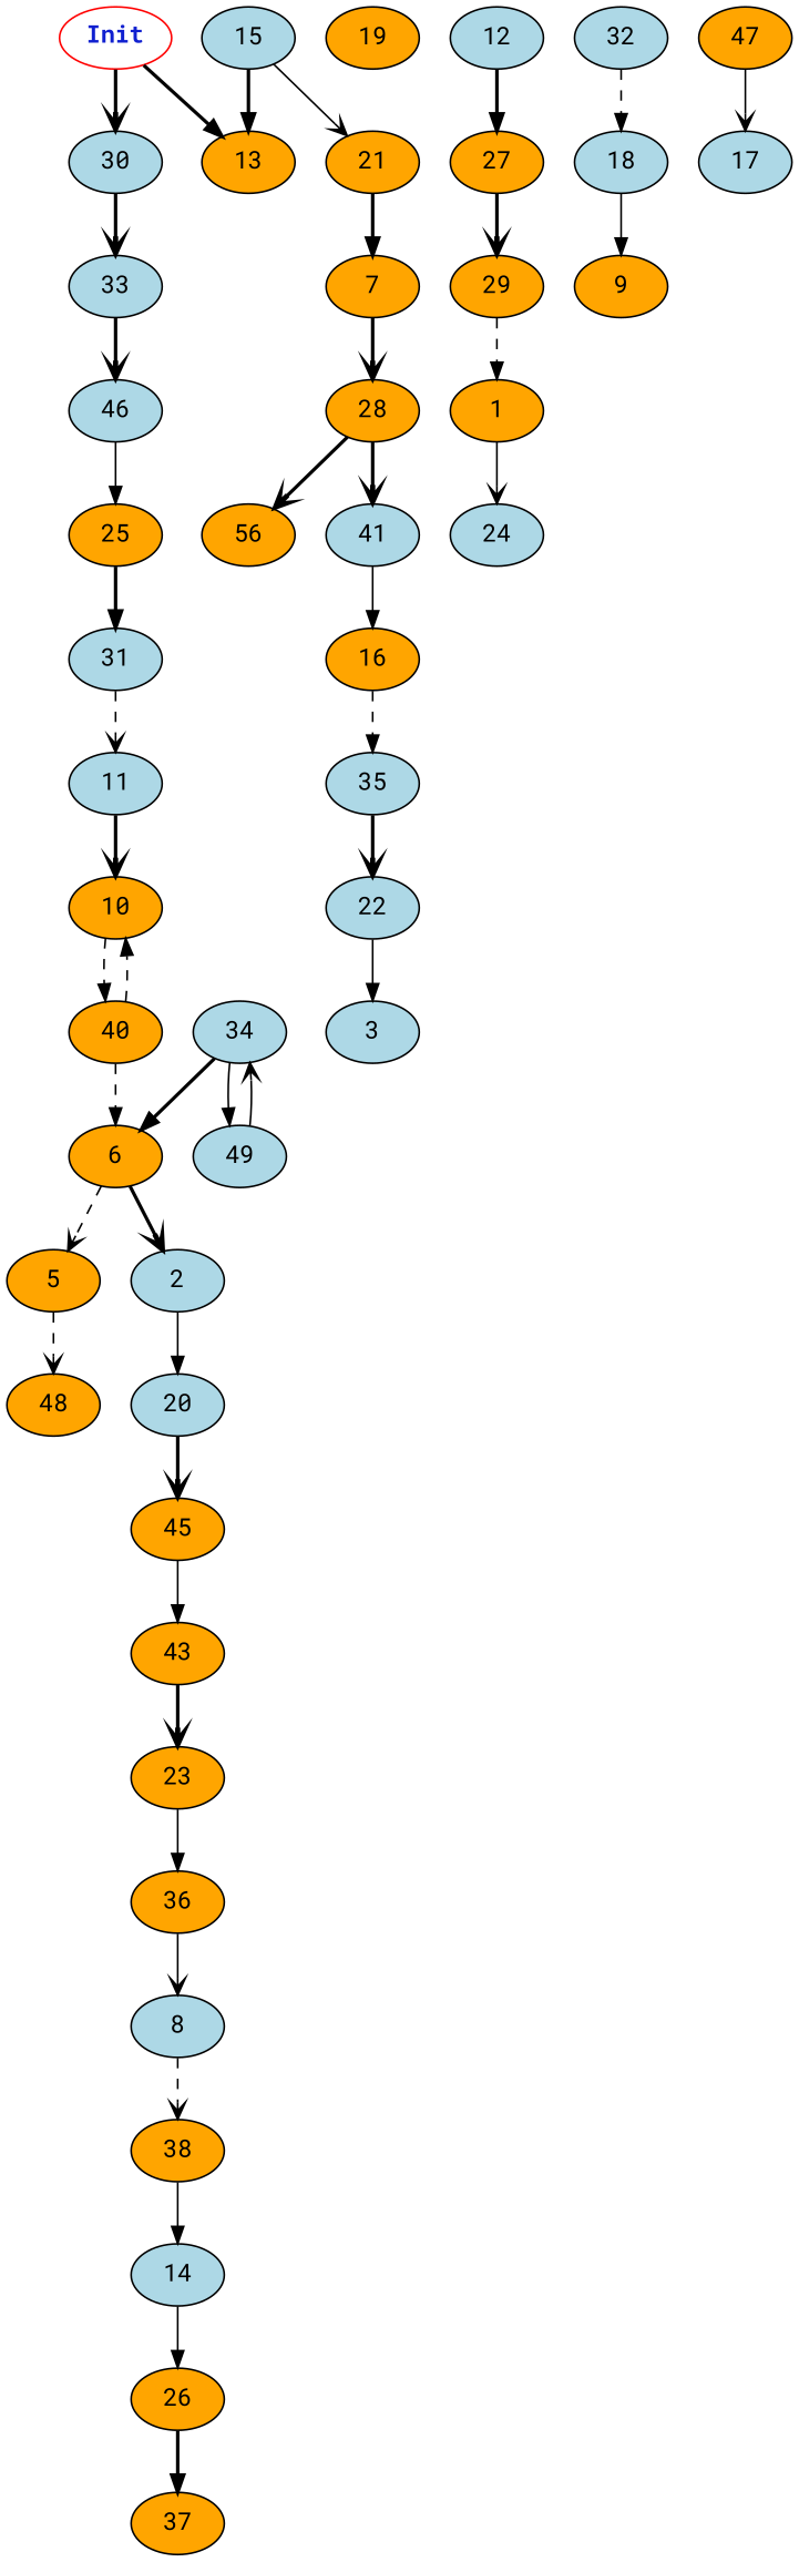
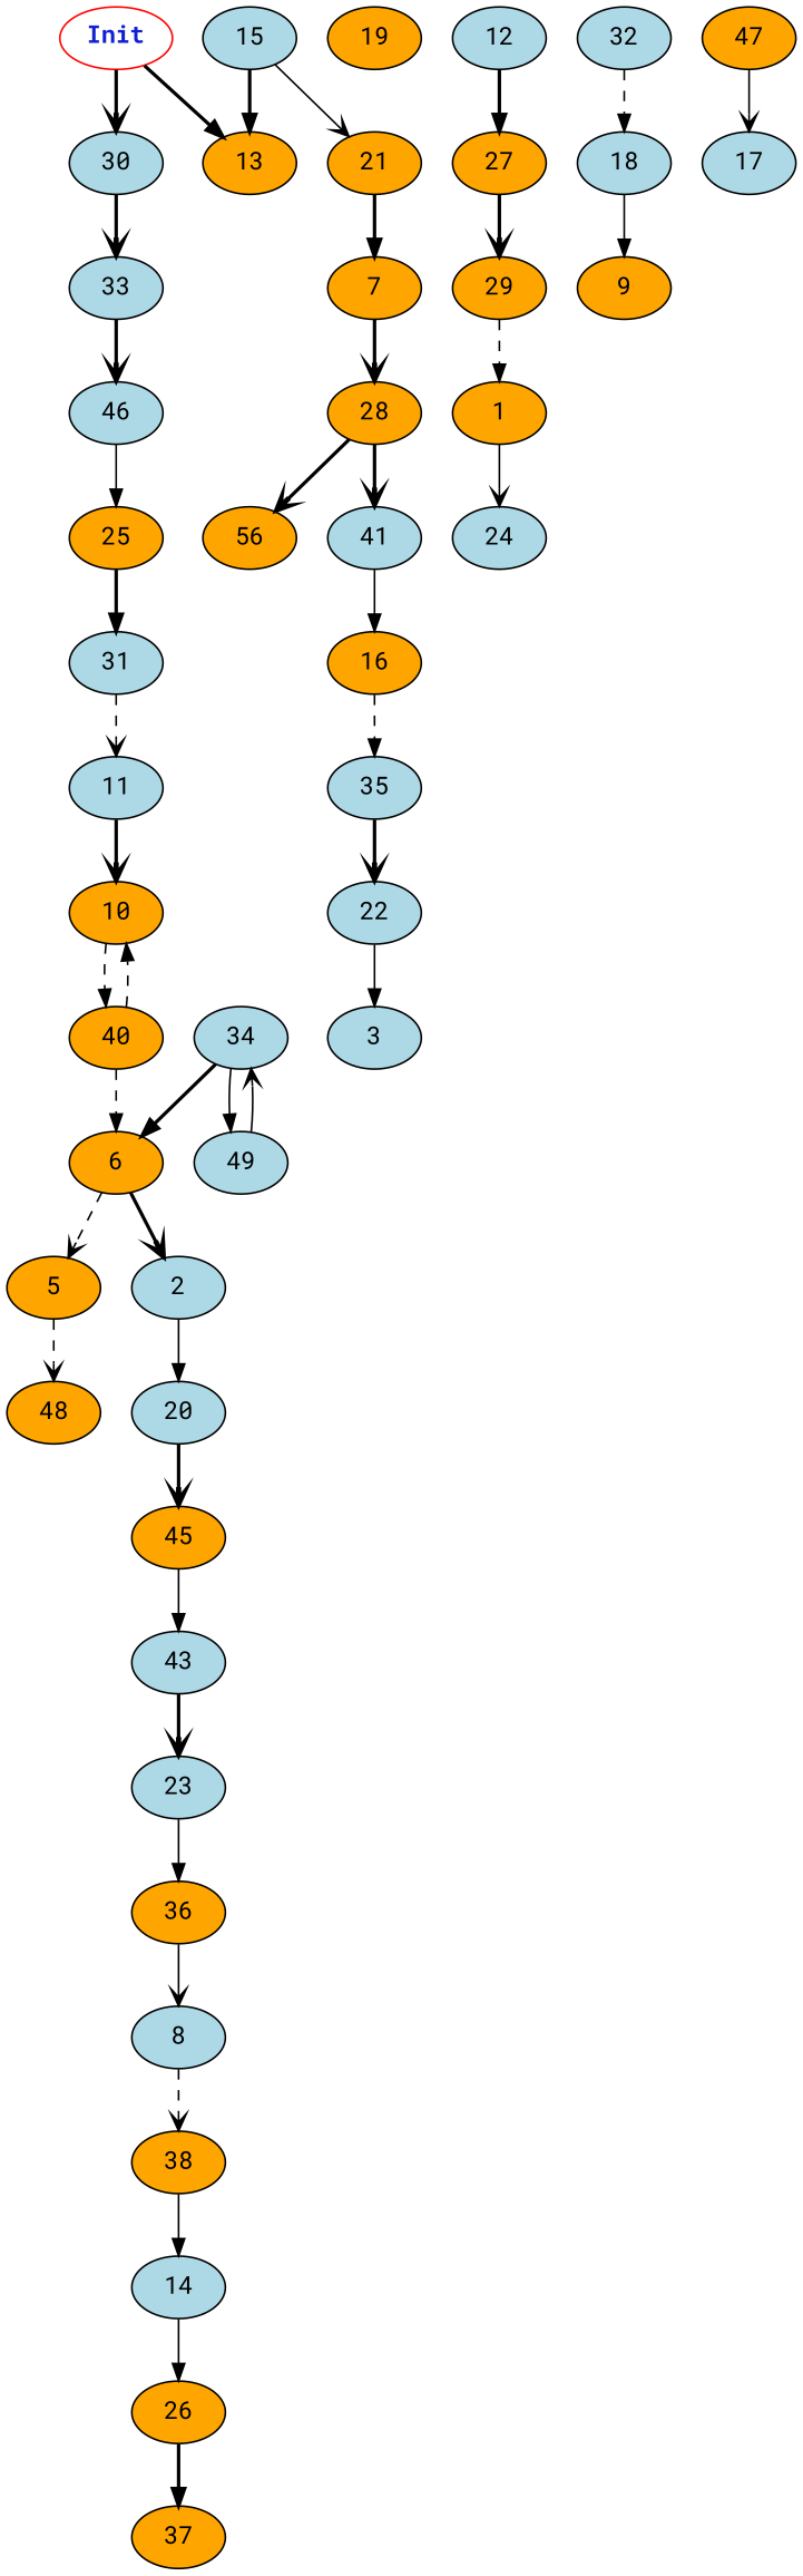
  digraph {
    fontname="Roboto Mono"
    node [fontname="Roboto Mono" fillcolor=lightblue style=filled]
    edge [arrowhead=normal fontname="Roboto Mono" style=bold weight=1.0]
    n1 [color=red fontcolor="#1020d0" label=<<b>Init</b>> fillcolor="" style=""]
    30
    13 [fillcolor=orange]
    33
    19 [fillcolor=orange]
    46
    15
    21 [fillcolor=orange]
    25 [fillcolor=orange]
    7 [fillcolor=orange]
    5 [fillcolor=orange]
    48 [fillcolor=orange]
    10 [fillcolor=orange]
    40 [fillcolor=orange]
    6 [fillcolor=orange]
    2
    20
    34
    49
    26 [fillcolor=orange]
    14
    37 [fillcolor=orange]
    1 [fillcolor=orange]
    24
    45 [fillcolor=orange]
-   43 [fillcolor=orange]
-   23 [fillcolor=orange]
+   43
+   23
    28 [fillcolor=orange]
    n29 [fillcolor=orange label=56]
    41
    16 [fillcolor=orange]
    35
    38 [fillcolor=orange]
    8
    31
    11
    36 [fillcolor=orange]
    29 [fillcolor=orange]
    22
    3
    32
    18
    9 [fillcolor=orange]
    27 [fillcolor=orange]
    12
    47 [fillcolor=orange]
    17
    n1 -> 30 [arrowhead=vee weight=2.0]
    n1 -> 13
    30 -> 33 [arrowhead=vee weight=5.0]
    33 -> 46 [arrowhead=vee weight=9.0]
    46 -> 25 [style=solid weight=9.0]
    15 -> 13 [weight=7.0]
    15 -> 21 [arrowhead=vee style=solid weight=5.0]
    21 -> 7 [weight=5.0]
    25 -> 31 [weight=4.0]
    7 -> 28 [arrowhead=vee weight=2.0]
    5 -> 48 [arrowhead=vee style=dashed]
    10 -> 40 [style=dashed]
    40 -> 10 [style=dashed weight=5.0]
    40 -> 6 [style=dashed weight=7.0]
    6 -> 5 [arrowhead=vee style=dashed]
    6 -> 2 [arrowhead=vee]
    2 -> 20 [style=solid weight=3.0]
    20 -> 45 [arrowhead=vee weight=5.0]
    34 -> 6 [weight=6.0]
    34 -> 49 [style=solid weight=7.0]
    49 -> 34 [arrowhead=vee style=solid weight=7.0]
    26 -> 37
    14 -> 26 [style=solid weight=5.0]
    1 -> 24 [arrowhead=vee style=solid]
    45 -> 43 [style=solid weight=3.0]
    43 -> 23 [arrowhead=vee]
    23 -> 36 [style=solid weight=8.0]
    28 -> n29 [arrowhead=vee weight=4.0]
    28 -> 41 [arrowhead=vee weight=9.0]
    41 -> 16 [style=solid weight=4.0]
    16 -> 35 [style=dashed weight=2.0]
    35 -> 22 [arrowhead=vee weight=9.0]
    38 -> 14 [style=solid weight=3.0]
    8 -> 38 [arrowhead=vee style=dashed weight=2.0]
    31 -> 11 [arrowhead=vee style=dashed]
    11 -> 10 [arrowhead=vee weight=2.0]
    36 -> 8 [arrowhead=vee style=solid weight=8.0]
    29 -> 1 [style=dashed weight=6.0]
    22 -> 3 [style=solid weight=9.0]
    32 -> 18 [style=dashed weight=8.0]
    18 -> 9 [style=solid weight=8.0]
    27 -> 29 [arrowhead=vee]
    12 -> 27
    47 -> 17 [arrowhead=vee style=solid]
  }
